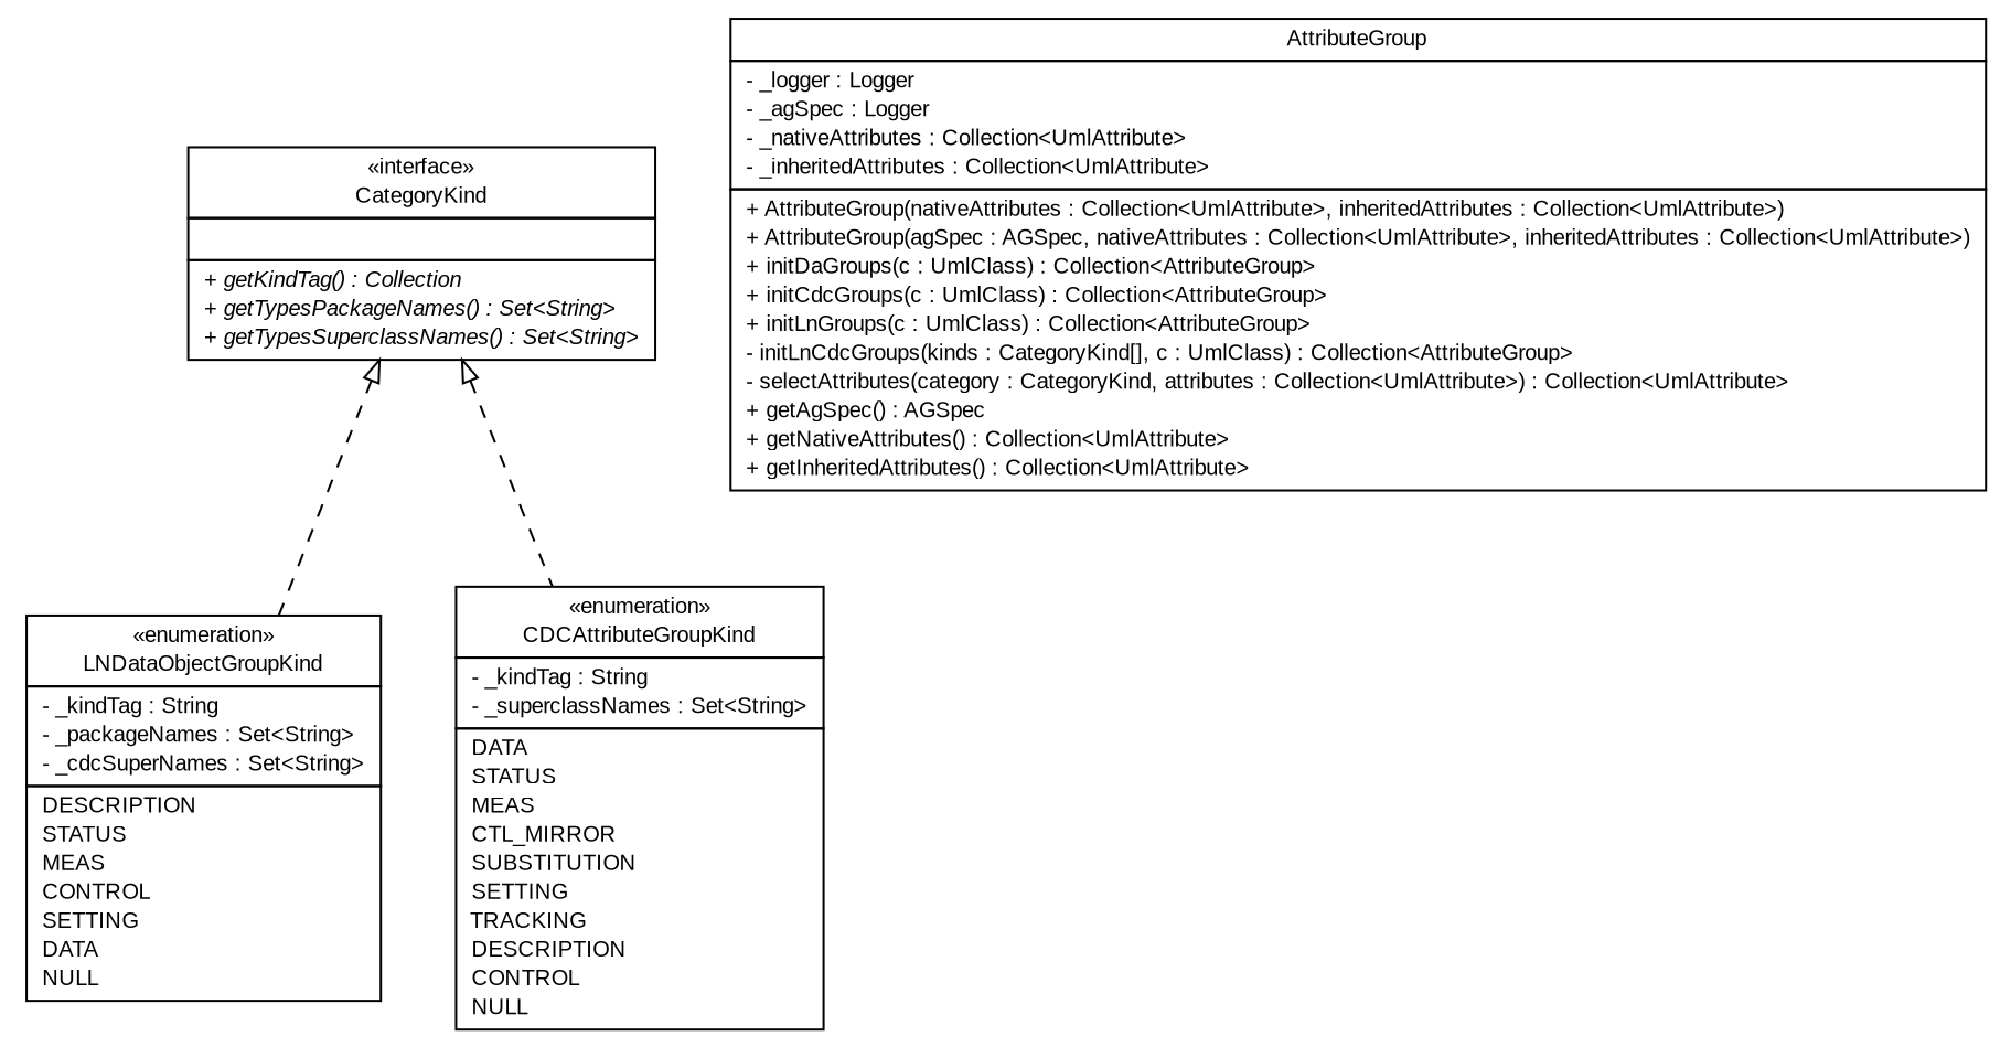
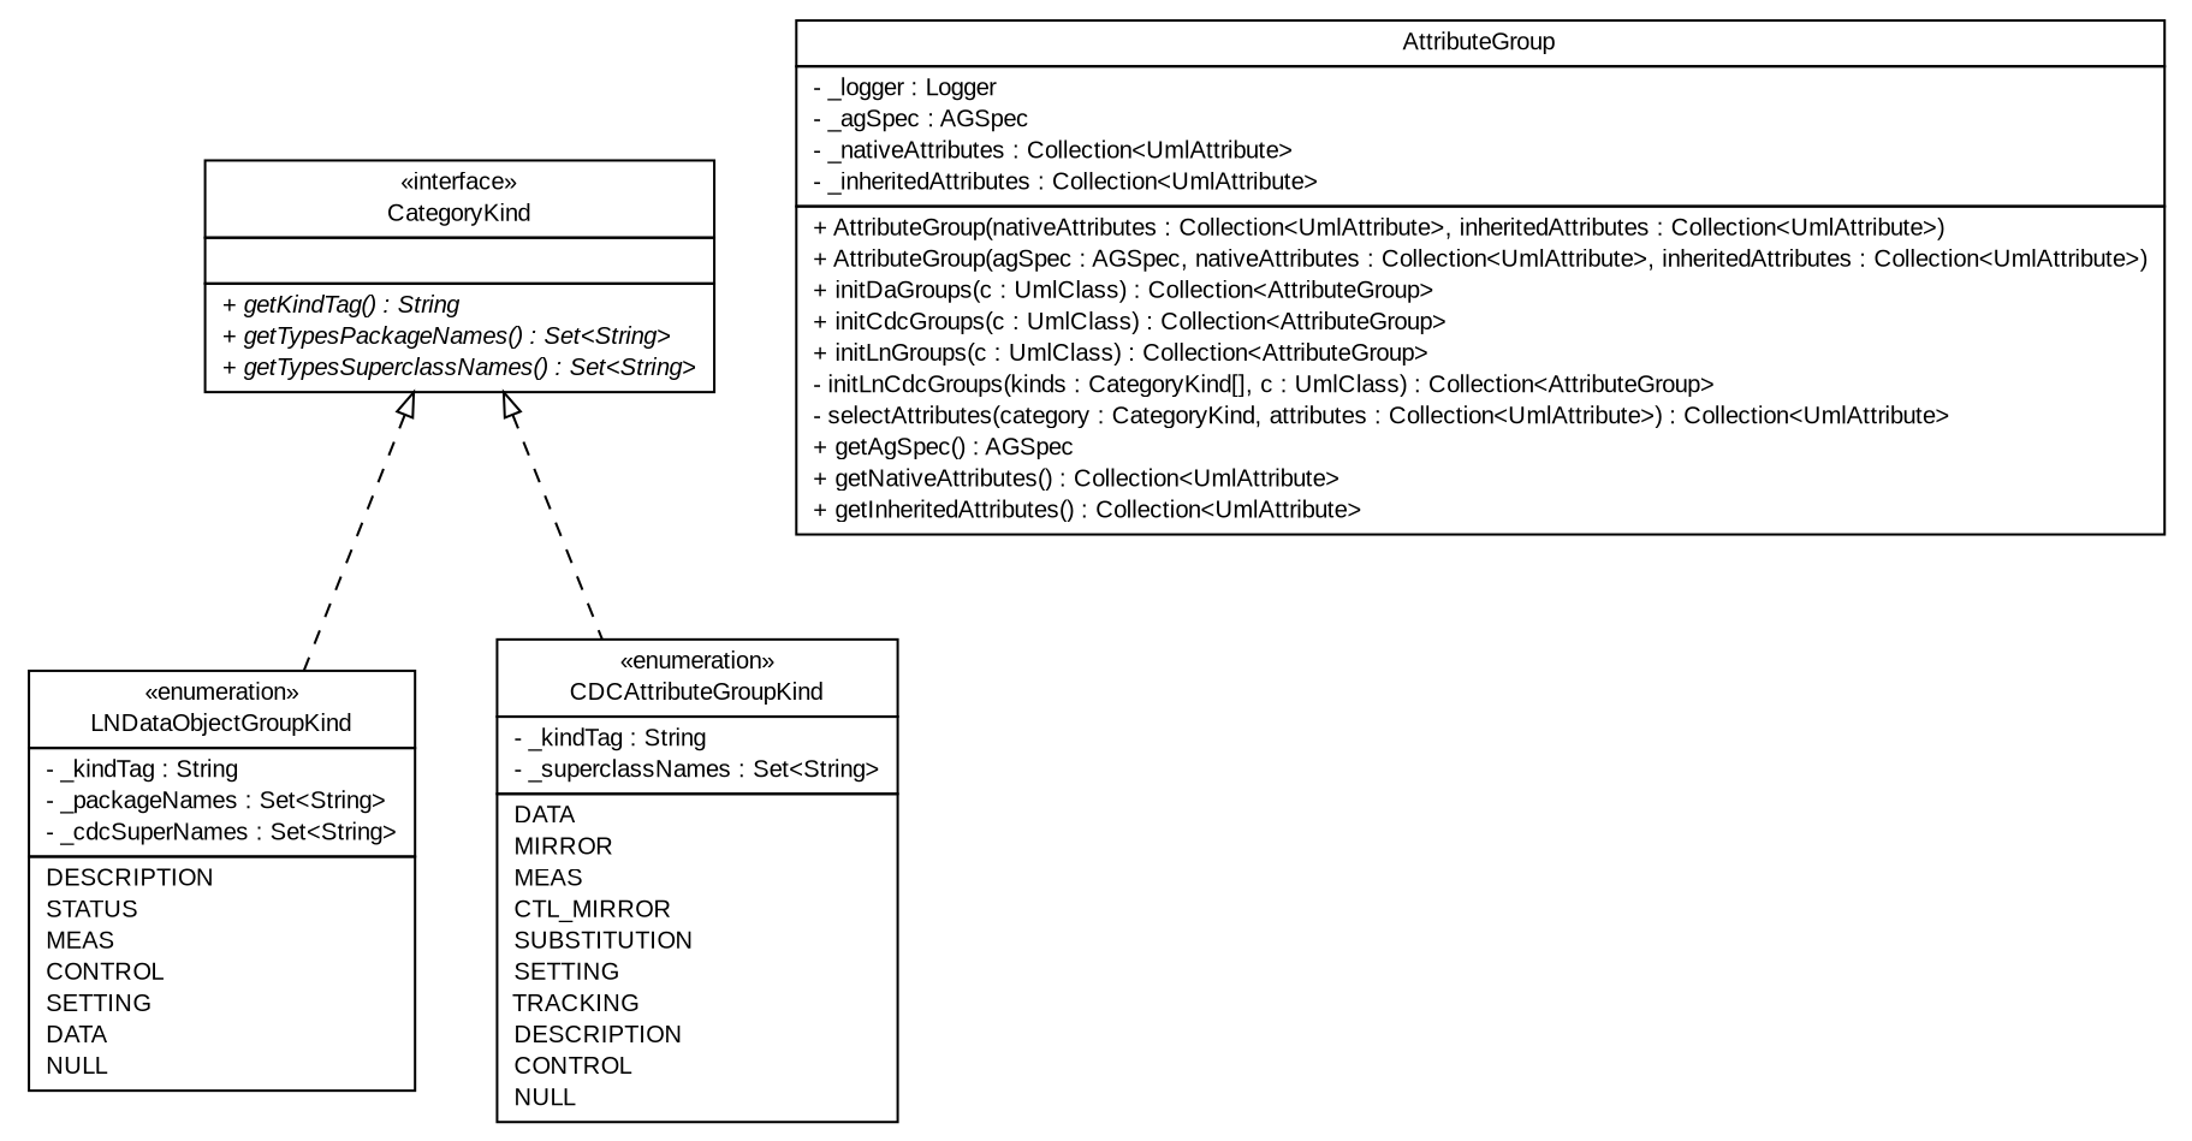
  digraph {
    nodesep=0.25
    ranksep=0.5
    node [fontcolor=black fontname=arial fontsize=10.0 shape=plaintext]
    edge [arrowtail=empty dir=back fontname=arial fontsize=10 headport=p labelfontname=arial labelfontsize=10 style=dashed tailport=p]
    n1 [label=<<table title="org.tanjakostic.jcleancim.docgen.collector.impl.ag.LNDataObjectGroupKind" border="0" cellborder="1" cellspacing="0" cellpadding="2" port="p" href="./LNDataObjectGroupKind.html"> 		<tr><td><table border="0" cellspacing="0" cellpadding="1"> <tr><td align="center" balign="center"> &#171;enumeration&#187; </td></tr> <tr><td align="center" balign="center"> LNDataObjectGroupKind </td></tr> 		</table></td></tr> 		<tr><td><table border="0" cellspacing="0" cellpadding="1"> <tr><td align="left" balign="left"> - _kindTag : String </td></tr> <tr><td align="left" balign="left"> - _packageNames : Set&lt;String&gt; </td></tr> <tr><td align="left" balign="left"> - _cdcSuperNames : Set&lt;String&gt; </td></tr> 		</table></td></tr> 		<tr><td><table border="0" cellspacing="0" cellpadding="1"> <tr><td align="left" balign="left"> DESCRIPTION </td></tr> <tr><td align="left" balign="left"> STATUS </td></tr> <tr><td align="left" balign="left"> MEAS </td></tr> <tr><td align="left" balign="left"> CONTROL </td></tr> <tr><td align="left" balign="left"> SETTING </td></tr> <tr><td align="left" balign="left"> DATA </td></tr> <tr><td align="left" balign="left"> NULL </td></tr> 		</table></td></tr> 		</table>>]
-   n2 [label=<<table title="org.tanjakostic.jcleancim.docgen.collector.impl.ag.CDCAttributeGroupKind" border="0" cellborder="1" cellspacing="0" cellpadding="2" port="p" href="./CDCAttributeGroupKind.html"> 		<tr><td><table border="0" cellspacing="0" cellpadding="1"> <tr><td align="center" balign="center"> &#171;enumeration&#187; </td></tr> <tr><td align="center" balign="center"> CDCAttributeGroupKind </td></tr> 		</table></td></tr> 		<tr><td><table border="0" cellspacing="0" cellpadding="1"> <tr><td align="left" balign="left"> - _kindTag : String </td></tr> <tr><td align="left" balign="left"> - _superclassNames : Set&lt;String&gt; </td></tr> 		</table></td></tr> 		<tr><td><table border="0" cellspacing="0" cellpadding="1"> <tr><td align="left" balign="left"> DATA </td></tr> <tr><td align="left" balign="left"> STATUS </td></tr> <tr><td align="left" balign="left"> MEAS </td></tr> <tr><td align="left" balign="left"> CTL_MIRROR </td></tr> <tr><td align="left" balign="left"> SUBSTITUTION </td></tr> <tr><td align="left" balign="left"> SETTING </td></tr> <tr><td align="left" balign="left"> TRACKING </td></tr> <tr><td align="left" balign="left"> DESCRIPTION </td></tr> <tr><td align="left" balign="left"> CONTROL </td></tr> <tr><td align="left" balign="left"> NULL </td></tr> 		</table></td></tr> 		</table>>]
-   n3 [label=<<table title="org.tanjakostic.jcleancim.docgen.collector.impl.ag.CategoryKind" border="0" cellborder="1" cellspacing="0" cellpadding="2" port="p" href="./CategoryKind.html"> 		<tr><td><table border="0" cellspacing="0" cellpadding="1"> <tr><td align="center" balign="center"> &#171;interface&#187; </td></tr> <tr><td align="center" balign="center"> CategoryKind </td></tr> 		</table></td></tr> 		<tr><td><table border="0" cellspacing="0" cellpadding="1"> <tr><td align="left" balign="left">  </td></tr> 		</table></td></tr> 		<tr><td><table border="0" cellspacing="0" cellpadding="1"> <tr><td align="left" balign="left"><font face="Arial Italic" point-size="10.0"> + getKindTag() : Collection </font></td></tr> <tr><td align="left" balign="left"><font face="Arial Italic" point-size="10.0"> + getTypesPackageNames() : Set&lt;String&gt; </font></td></tr> <tr><td align="left" balign="left"><font face="Arial Italic" point-size="10.0"> + getTypesSuperclassNames() : Set&lt;String&gt; </font></td></tr> 		</table></td></tr> 		</table>>]
-   n4 [label=<<table title="org.tanjakostic.jcleancim.docgen.collector.impl.ag.AttributeGroup" border="0" cellborder="1" cellspacing="0" cellpadding="2" port="p" href="./AttributeGroup.html"> 		<tr><td><table border="0" cellspacing="0" cellpadding="1"> <tr><td align="center" balign="center"> AttributeGroup </td></tr> 		</table></td></tr> 		<tr><td><table border="0" cellspacing="0" cellpadding="1"> <tr><td align="left" balign="left"> - _logger : Logger </td></tr> <tr><td align="left" balign="left"> - _agSpec : Logger </td></tr> <tr><td align="left" balign="left"> - _nativeAttributes : Collection&lt;UmlAttribute&gt; </td></tr> <tr><td align="left" balign="left"> - _inheritedAttributes : Collection&lt;UmlAttribute&gt; </td></tr> 		</table></td></tr> 		<tr><td><table border="0" cellspacing="0" cellpadding="1"> <tr><td align="left" balign="left"> + AttributeGroup(nativeAttributes : Collection&lt;UmlAttribute&gt;, inheritedAttributes : Collection&lt;UmlAttribute&gt;) </td></tr> <tr><td align="left" balign="left"> + AttributeGroup(agSpec : AGSpec, nativeAttributes : Collection&lt;UmlAttribute&gt;, inheritedAttributes : Collection&lt;UmlAttribute&gt;) </td></tr> <tr><td align="left" balign="left"> + initDaGroups(c : UmlClass) : Collection&lt;AttributeGroup&gt; </td></tr> <tr><td align="left" balign="left"> + initCdcGroups(c : UmlClass) : Collection&lt;AttributeGroup&gt; </td></tr> <tr><td align="left" balign="left"> + initLnGroups(c : UmlClass) : Collection&lt;AttributeGroup&gt; </td></tr> <tr><td align="left" balign="left"> - initLnCdcGroups(kinds : CategoryKind[], c : UmlClass) : Collection&lt;AttributeGroup&gt; </td></tr> <tr><td align="left" balign="left"> - selectAttributes(category : CategoryKind, attributes : Collection&lt;UmlAttribute&gt;) : Collection&lt;UmlAttribute&gt; </td></tr> <tr><td align="left" balign="left"> + getAgSpec() : AGSpec </td></tr> <tr><td align="left" balign="left"> + getNativeAttributes() : Collection&lt;UmlAttribute&gt; </td></tr> <tr><td align="left" balign="left"> + getInheritedAttributes() : Collection&lt;UmlAttribute&gt; </td></tr> 		</table></td></tr> 		</table>>]
+   n2 [label=<<table title="org.tanjakostic.jcleancim.docgen.collector.impl.ag.CDCAttributeGroupKind" border="0" cellborder="1" cellspacing="0" cellpadding="2" port="p" href="./CDCAttributeGroupKind.html"> 		<tr><td><table border="0" cellspacing="0" cellpadding="1"> <tr><td align="center" balign="center"> &#171;enumeration&#187; </td></tr> <tr><td align="center" balign="center"> CDCAttributeGroupKind </td></tr> 		</table></td></tr> 		<tr><td><table border="0" cellspacing="0" cellpadding="1"> <tr><td align="left" balign="left"> - _kindTag : String </td></tr> <tr><td align="left" balign="left"> - _superclassNames : Set&lt;String&gt; </td></tr> 		</table></td></tr> 		<tr><td><table border="0" cellspacing="0" cellpadding="1"> <tr><td align="left" balign="left"> DATA </td></tr> <tr><td align="left" balign="left"> MIRROR </td></tr> <tr><td align="left" balign="left"> MEAS </td></tr> <tr><td align="left" balign="left"> CTL_MIRROR </td></tr> <tr><td align="left" balign="left"> SUBSTITUTION </td></tr> <tr><td align="left" balign="left"> SETTING </td></tr> <tr><td align="left" balign="left"> TRACKING </td></tr> <tr><td align="left" balign="left"> DESCRIPTION </td></tr> <tr><td align="left" balign="left"> CONTROL </td></tr> <tr><td align="left" balign="left"> NULL </td></tr> 		</table></td></tr> 		</table>>]
+   n3 [label=<<table title="org.tanjakostic.jcleancim.docgen.collector.impl.ag.CategoryKind" border="0" cellborder="1" cellspacing="0" cellpadding="2" port="p" href="./CategoryKind.html"> 		<tr><td><table border="0" cellspacing="0" cellpadding="1"> <tr><td align="center" balign="center"> &#171;interface&#187; </td></tr> <tr><td align="center" balign="center"> CategoryKind </td></tr> 		</table></td></tr> 		<tr><td><table border="0" cellspacing="0" cellpadding="1"> <tr><td align="left" balign="left">  </td></tr> 		</table></td></tr> 		<tr><td><table border="0" cellspacing="0" cellpadding="1"> <tr><td align="left" balign="left"><font face="Arial Italic" point-size="10.0"> + getKindTag() : String </font></td></tr> <tr><td align="left" balign="left"><font face="Arial Italic" point-size="10.0"> + getTypesPackageNames() : Set&lt;String&gt; </font></td></tr> <tr><td align="left" balign="left"><font face="Arial Italic" point-size="10.0"> + getTypesSuperclassNames() : Set&lt;String&gt; </font></td></tr> 		</table></td></tr> 		</table>>]
+   n4 [label=<<table title="org.tanjakostic.jcleancim.docgen.collector.impl.ag.AttributeGroup" border="0" cellborder="1" cellspacing="0" cellpadding="2" port="p" href="./AttributeGroup.html"> 		<tr><td><table border="0" cellspacing="0" cellpadding="1"> <tr><td align="center" balign="center"> AttributeGroup </td></tr> 		</table></td></tr> 		<tr><td><table border="0" cellspacing="0" cellpadding="1"> <tr><td align="left" balign="left"> - _logger : Logger </td></tr> <tr><td align="left" balign="left"> - _agSpec : AGSpec </td></tr> <tr><td align="left" balign="left"> - _nativeAttributes : Collection&lt;UmlAttribute&gt; </td></tr> <tr><td align="left" balign="left"> - _inheritedAttributes : Collection&lt;UmlAttribute&gt; </td></tr> 		</table></td></tr> 		<tr><td><table border="0" cellspacing="0" cellpadding="1"> <tr><td align="left" balign="left"> + AttributeGroup(nativeAttributes : Collection&lt;UmlAttribute&gt;, inheritedAttributes : Collection&lt;UmlAttribute&gt;) </td></tr> <tr><td align="left" balign="left"> + AttributeGroup(agSpec : AGSpec, nativeAttributes : Collection&lt;UmlAttribute&gt;, inheritedAttributes : Collection&lt;UmlAttribute&gt;) </td></tr> <tr><td align="left" balign="left"> + initDaGroups(c : UmlClass) : Collection&lt;AttributeGroup&gt; </td></tr> <tr><td align="left" balign="left"> + initCdcGroups(c : UmlClass) : Collection&lt;AttributeGroup&gt; </td></tr> <tr><td align="left" balign="left"> + initLnGroups(c : UmlClass) : Collection&lt;AttributeGroup&gt; </td></tr> <tr><td align="left" balign="left"> - initLnCdcGroups(kinds : CategoryKind[], c : UmlClass) : Collection&lt;AttributeGroup&gt; </td></tr> <tr><td align="left" balign="left"> - selectAttributes(category : CategoryKind, attributes : Collection&lt;UmlAttribute&gt;) : Collection&lt;UmlAttribute&gt; </td></tr> <tr><td align="left" balign="left"> + getAgSpec() : AGSpec </td></tr> <tr><td align="left" balign="left"> + getNativeAttributes() : Collection&lt;UmlAttribute&gt; </td></tr> <tr><td align="left" balign="left"> + getInheritedAttributes() : Collection&lt;UmlAttribute&gt; </td></tr> 		</table></td></tr> 		</table>>]
    n3 -> n1
    n3 -> n2
  }
